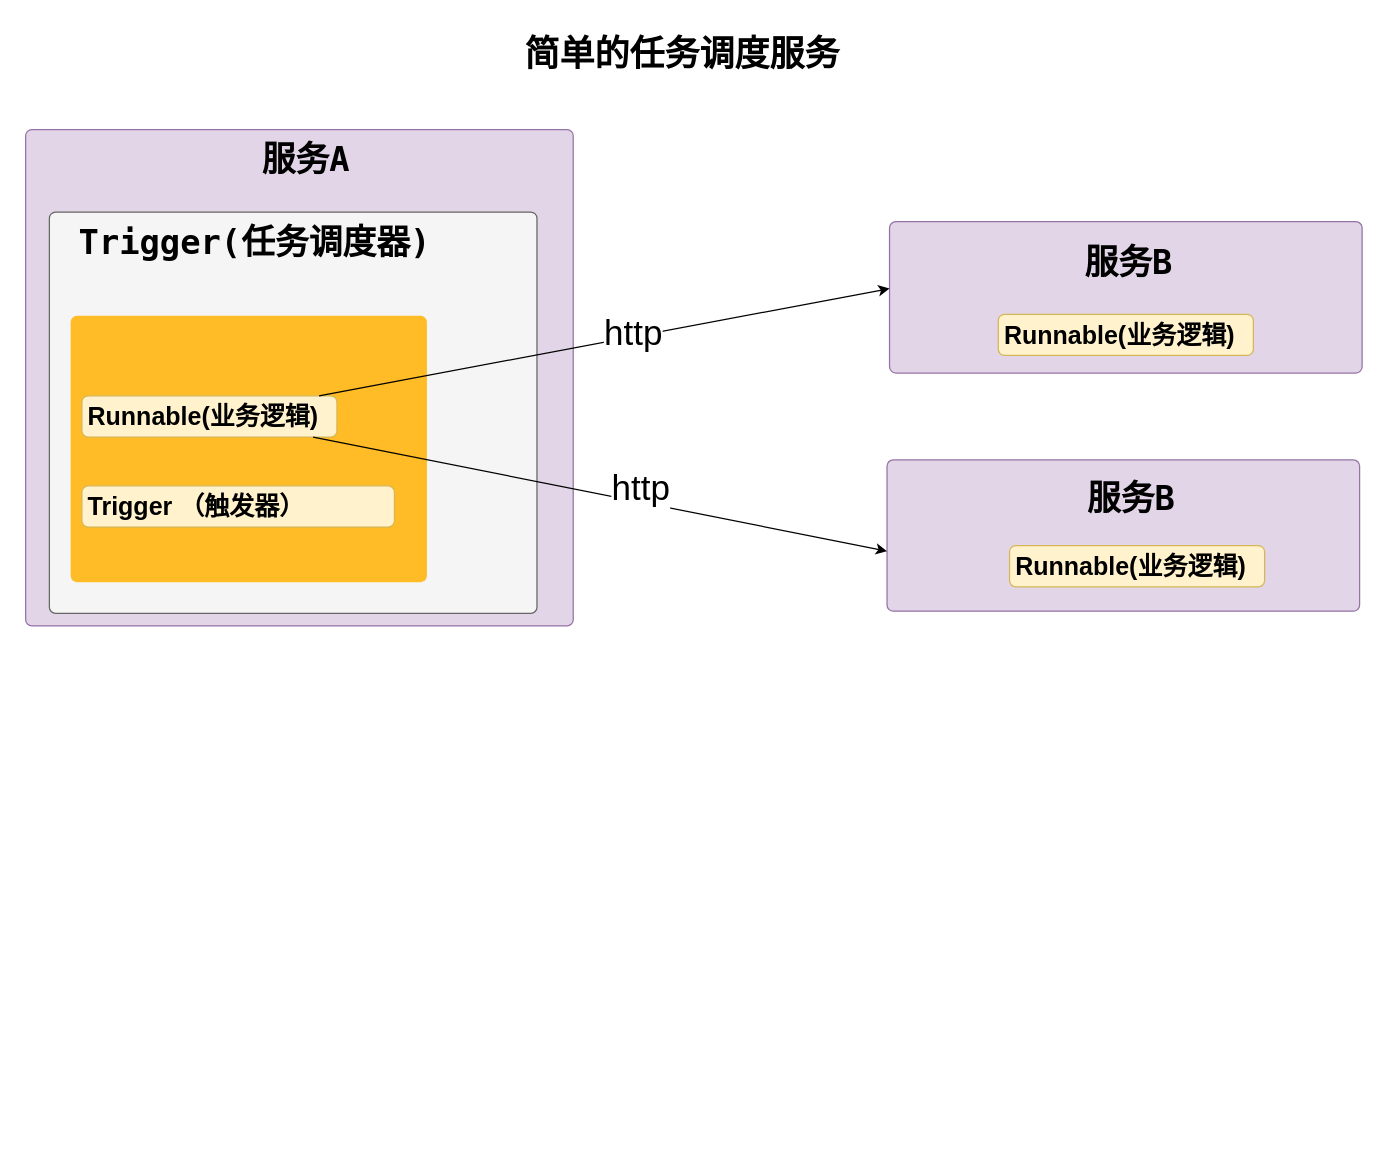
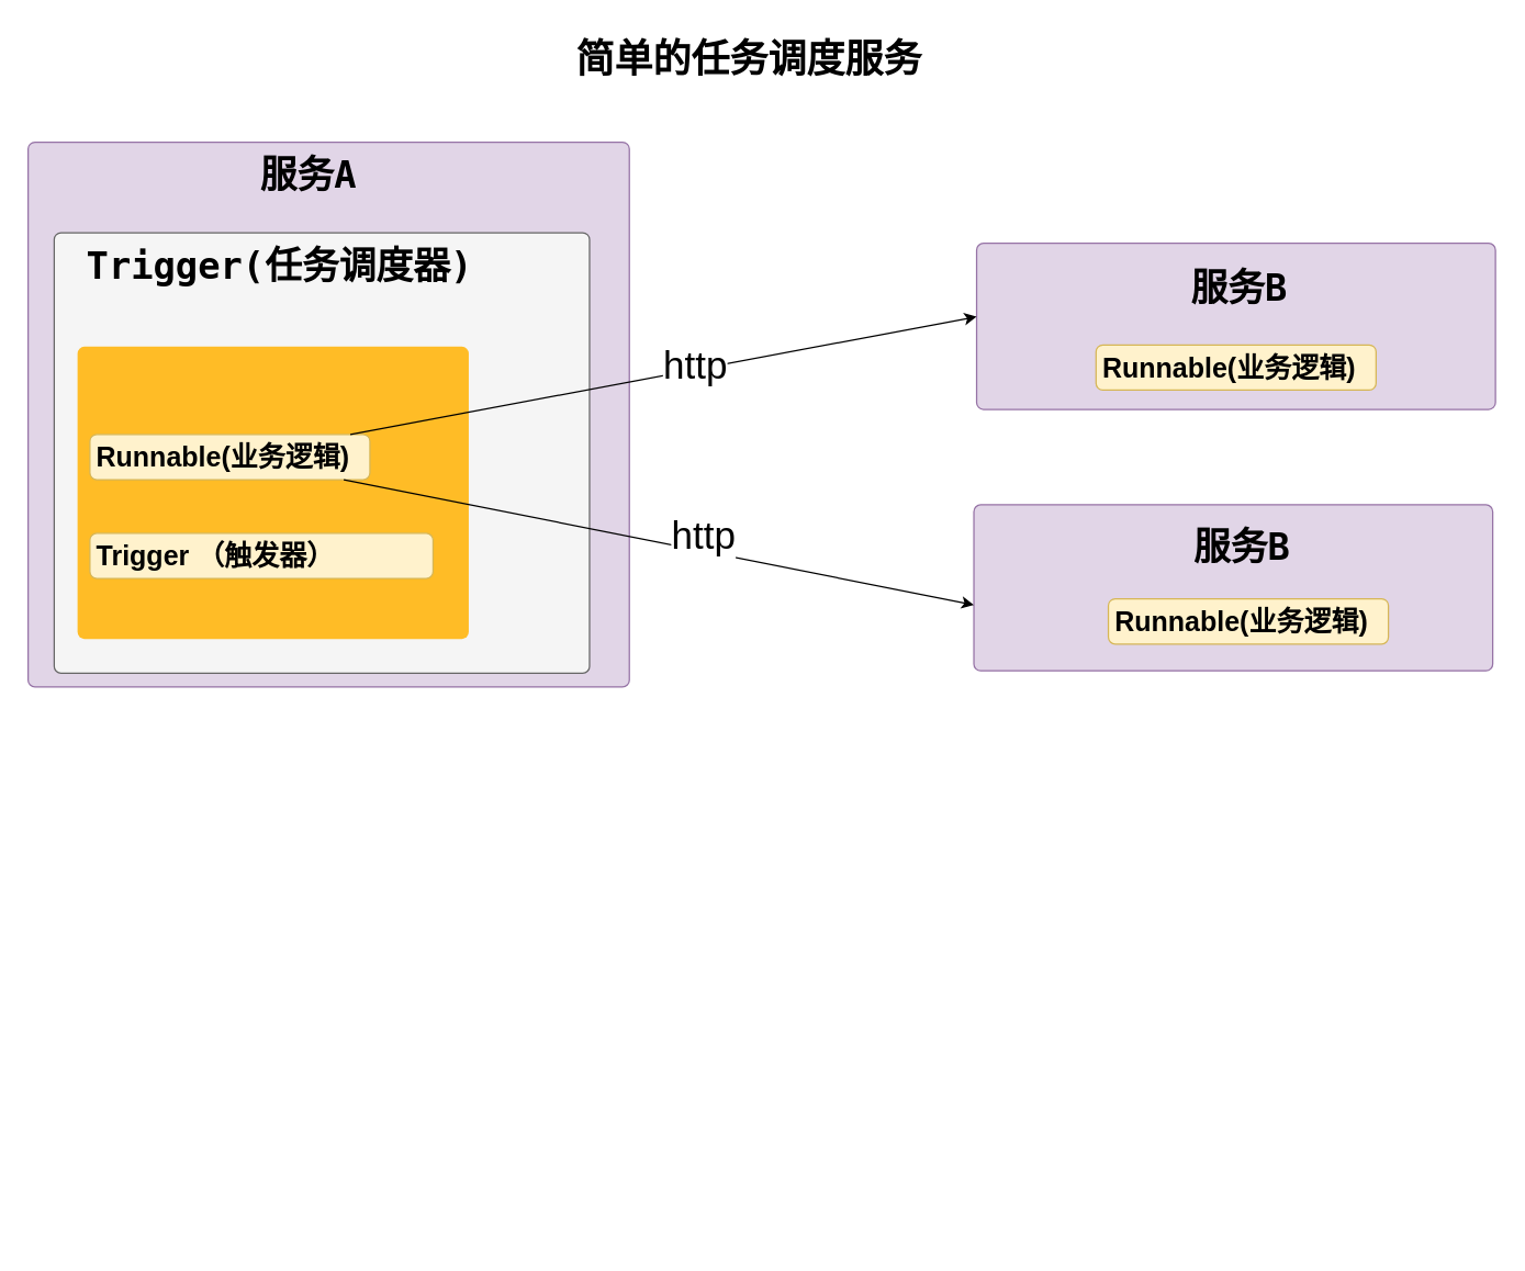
  <mxCell id="0" />
  <mxCell id="1" parent="0" />
  <mxCell id="2" value="" style="html=1;shadow=0;dashed=0;shape=mxgraph.bootstrap.rrect;rSize=5;strokeColor=#9673a6;strokeWidth=1;fillColor=#e1d5e7;whiteSpace=wrap;align=left;verticalAlign=middle;spacingLeft=0;fontStyle=1;fontSize=14;spacing=5;flipH=0;" vertex="1" parent="1"><mxGeometry x="20" y="103" width="438" height="397" as="geometry" /></mxCell>
  <mxCell id="3" value="" style="html=1;shadow=0;dashed=0;shape=mxgraph.bootstrap.rrect;rSize=5;strokeColor=#666666;strokeWidth=1;fillColor=#f5f5f5;fontColor=#333333;whiteSpace=wrap;align=left;verticalAlign=middle;spacingLeft=0;fontStyle=1;fontSize=14;spacing=5;flipH=0;" parent="1" vertex="1"><mxGeometry x="39" y="169" width="390" height="321" as="geometry" /></mxCell>
  <mxCell id="4" value="简单的任务调度服务" style="text;strokeColor=none;fillColor=none;html=1;fontSize=28;fontStyle=1;verticalAlign=middle;align=center;" parent="1" vertex="1"><mxGeometry x="313" y="20" width="463" height="45" as="geometry" /></mxCell>
  <mxCell id="5" value="&lt;pre style=&quot;background-color: #ffffff ; color: #080808 ; font-family: &amp;#34;jetbrains mono&amp;#34; , monospace ; font-size: 13.5pt&quot;&gt;&lt;br&gt;&lt;/pre&gt;" style="text;whiteSpace=wrap;html=1;" parent="1" vertex="1"><mxGeometry x="92" y="840" width="236" height="64" as="geometry" /></mxCell>
  <mxCell id="6" value="" style="group;fontSize=17;labelBackgroundColor=none;" parent="1" vertex="1" connectable="0"><mxGeometry x="56" y="252" width="285" height="213" as="geometry" /></mxCell>
  <mxCell id="7" value="&lt;div style=&quot;text-align: center ; font-size: 20px&quot;&gt;&lt;br&gt;&lt;/div&gt;&lt;div style=&quot;text-align: center&quot;&gt;&lt;span style=&quot;font-size: 24px&quot;&gt;&lt;br&gt;&lt;/span&gt;&lt;/div&gt;&lt;div style=&quot;text-align: center&quot;&gt;&lt;span style=&quot;font-size: 24px&quot;&gt;&lt;br&gt;&lt;/span&gt;&lt;/div&gt;" style="html=1;shadow=0;dashed=0;shape=mxgraph.bootstrap.rrect;rSize=5;strokeColor=none;strokeWidth=1;fillColor=#FFBC26;fontColor=#000000;whiteSpace=wrap;align=left;verticalAlign=middle;spacingLeft=0;fontStyle=1;fontSize=14;spacing=5;flipH=0;" parent="6" vertex="1"><mxGeometry width="285" height="213" as="geometry" /></mxCell>
  <mxCell id="8" value="&lt;span style=&quot;text-align: center&quot;&gt;&lt;font style=&quot;font-size: 20px&quot;&gt;Runnable(业务逻辑)&lt;/font&gt;&lt;/span&gt;" style="html=1;shadow=0;dashed=0;shape=mxgraph.bootstrap.rrect;rSize=5;strokeColor=#d6b656;strokeWidth=1;fillColor=#fff2cc;whiteSpace=wrap;align=left;verticalAlign=middle;spacingLeft=0;fontStyle=1;fontSize=14;spacing=5;flipH=0;" parent="6" vertex="1"><mxGeometry x="9" y="64" width="204" height="32.97" as="geometry" /></mxCell>
  <mxCell id="9" value="&lt;span style=&quot;text-align: center&quot;&gt;&lt;font style=&quot;font-size: 20px&quot;&gt;Trigger （触发器）&lt;/font&gt;&lt;/span&gt;" style="html=1;shadow=0;dashed=0;shape=mxgraph.bootstrap.rrect;rSize=5;strokeColor=#d6b656;strokeWidth=1;fillColor=#fff2cc;whiteSpace=wrap;align=left;verticalAlign=middle;spacingLeft=0;fontStyle=1;fontSize=14;spacing=5;flipH=0;" vertex="1" parent="6"><mxGeometry x="9" y="136" width="250" height="32.97" as="geometry" /></mxCell>
  <mxCell id="10" value="&lt;pre style=&quot;color: rgb(8, 8, 8); font-family: &amp;quot;jetbrains mono&amp;quot;, monospace; font-size: 27px;&quot;&gt;&lt;span style=&quot;color: rgb(0, 0, 0); font-size: 27px;&quot;&gt;Trigger(任务调度器)&lt;/span&gt;&lt;/pre&gt;" style="text;strokeColor=none;fillColor=none;html=1;fontSize=27;fontStyle=1;verticalAlign=middle;align=center;labelBackgroundColor=none;" parent="1" vertex="1"><mxGeometry x="77" y="171" width="251" height="45" as="geometry" /></mxCell>
  <mxCell id="11" value="" style="html=1;shadow=0;dashed=0;shape=mxgraph.bootstrap.rrect;rSize=5;strokeColor=#9673a6;strokeWidth=1;fillColor=#e1d5e7;whiteSpace=wrap;align=left;verticalAlign=middle;spacingLeft=0;fontStyle=1;fontSize=14;spacing=5;flipH=0;" vertex="1" parent="1"><mxGeometry x="711" y="176.74" width="378" height="121" as="geometry" /></mxCell>
  <mxCell id="12" value="&lt;pre style=&quot;font-family: &amp;#34;jetbrains mono&amp;#34; , monospace ; font-size: 27px&quot;&gt;服务B&lt;/pre&gt;" style="text;strokeColor=none;fillColor=none;html=1;fontSize=27;fontStyle=1;verticalAlign=middle;align=center;labelBackgroundColor=none;" vertex="1" parent="1"><mxGeometry x="776" y="187.74" width="251" height="45" as="geometry" /></mxCell>
  <mxCell id="13" value="" style="html=1;shadow=0;dashed=0;shape=mxgraph.bootstrap.rrect;rSize=5;strokeColor=#9673a6;strokeWidth=1;fillColor=#e1d5e7;whiteSpace=wrap;align=left;verticalAlign=middle;spacingLeft=0;fontStyle=1;fontSize=14;spacing=5;flipH=0;" vertex="1" parent="1"><mxGeometry x="709" y="367.24" width="378" height="121" as="geometry" /></mxCell>
  <mxCell id="14" value="&lt;pre style=&quot;color: rgb(8 , 8 , 8) ; font-family: &amp;#34;jetbrains mono&amp;#34; , monospace ; font-size: 27px&quot;&gt;&lt;pre style=&quot;color: rgb(0 , 0 , 0) ; font-family: &amp;#34;jetbrains mono&amp;#34; , monospace&quot;&gt;服务B&lt;/pre&gt;&lt;/pre&gt;" style="text;strokeColor=none;fillColor=none;html=1;fontSize=27;fontStyle=1;verticalAlign=middle;align=center;labelBackgroundColor=none;" vertex="1" parent="1"><mxGeometry x="778.5" y="376.74" width="251" height="45" as="geometry" /></mxCell>
  <mxCell id="15" value="&lt;span style=&quot;text-align: center&quot;&gt;&lt;font style=&quot;font-size: 20px&quot;&gt;Runnable(业务逻辑)&lt;/font&gt;&lt;/span&gt;" style="html=1;shadow=0;dashed=0;shape=mxgraph.bootstrap.rrect;rSize=5;strokeColor=#d6b656;strokeWidth=1;fillColor=#fff2cc;whiteSpace=wrap;align=left;verticalAlign=middle;spacingLeft=0;fontStyle=1;fontSize=14;spacing=5;flipH=0;" vertex="1" parent="1"><mxGeometry x="807" y="435.74" width="204" height="32.97" as="geometry" /></mxCell>
  <mxCell id="16" value="&lt;span style=&quot;text-align: center&quot;&gt;&lt;font style=&quot;font-size: 20px&quot;&gt;Runnable(业务逻辑)&lt;/font&gt;&lt;/span&gt;" style="html=1;shadow=0;dashed=0;shape=mxgraph.bootstrap.rrect;rSize=5;strokeColor=#d6b656;strokeWidth=1;fillColor=#fff2cc;whiteSpace=wrap;align=left;verticalAlign=middle;spacingLeft=0;fontStyle=1;fontSize=14;spacing=5;flipH=0;" vertex="1" parent="1"><mxGeometry x="798" y="250.74" width="204" height="32.97" as="geometry" /></mxCell>
  <mxCell id="17" style="rounded=0;orthogonalLoop=1;jettySize=auto;html=1;entryX=0;entryY=0.442;entryDx=0;entryDy=0;entryPerimeter=0;fontSize=28;" edge="1" parent="1" source="8" target="11"><mxGeometry relative="1" as="geometry" /></mxCell>
  <mxCell id="18" value="http" style="edgeLabel;html=1;align=center;verticalAlign=middle;resizable=0;points=[];fontSize=28;" vertex="1" connectable="0" parent="17"><mxGeometry x="0.024" y="5" relative="1" as="geometry"><mxPoint x="18" y="-2" as="offset" /></mxGeometry></mxCell>
  <mxCell id="19" style="rounded=0;orthogonalLoop=1;jettySize=auto;html=1;entryX=0;entryY=0.603;entryDx=0;entryDy=0;entryPerimeter=0;fontSize=28;" edge="1" parent="1" source="8" target="13"><mxGeometry relative="1" as="geometry" /></mxCell>
  <mxCell id="20" value="http" style="edgeLabel;html=1;align=center;verticalAlign=middle;resizable=0;points=[];fontSize=28;" vertex="1" connectable="0" parent="19"><mxGeometry x="-0.043" y="4" relative="1" as="geometry"><mxPoint x="41" y="1" as="offset" /></mxGeometry></mxCell>
- <mxCell id="21" value="&lt;pre style=&quot;font-family: &amp;#34;jetbrains mono&amp;#34; , monospace ; font-size: 27px&quot;&gt;服务A&lt;/pre&gt;" style="text;strokeColor=none;fillColor=none;html=1;fontSize=27;fontStyle=1;verticalAlign=middle;align=center;labelBackgroundColor=none;" vertex="1" parent="1"><mxGeometry x="173" y="105" width="141" height="45" as="geometry" /></mxCell>
+ <mxCell id="21" value="&lt;pre style=&quot;font-family: &amp;#34;jetbrains mono&amp;#34; , monospace ; font-size: 27px&quot;&gt;服务A&lt;/pre&gt;" style="text;strokeColor=none;fillColor=none;html=1;fontSize=27;fontStyle=1;verticalAlign=middle;align=center;labelBackgroundColor=none;" vertex="1" parent="1"><mxGeometry x="153" y="105" width="141" height="45" as="geometry" /></mxCell>
